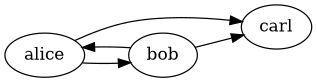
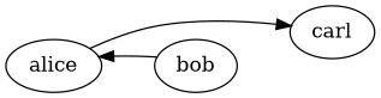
  digraph {
    rankdir=LR
    node [fillcolor=white style=filled]
    alice
    carl
    bob
    alice -> carl
-   alice -> bob
    bob -> alice
-   bob -> carl
  }
